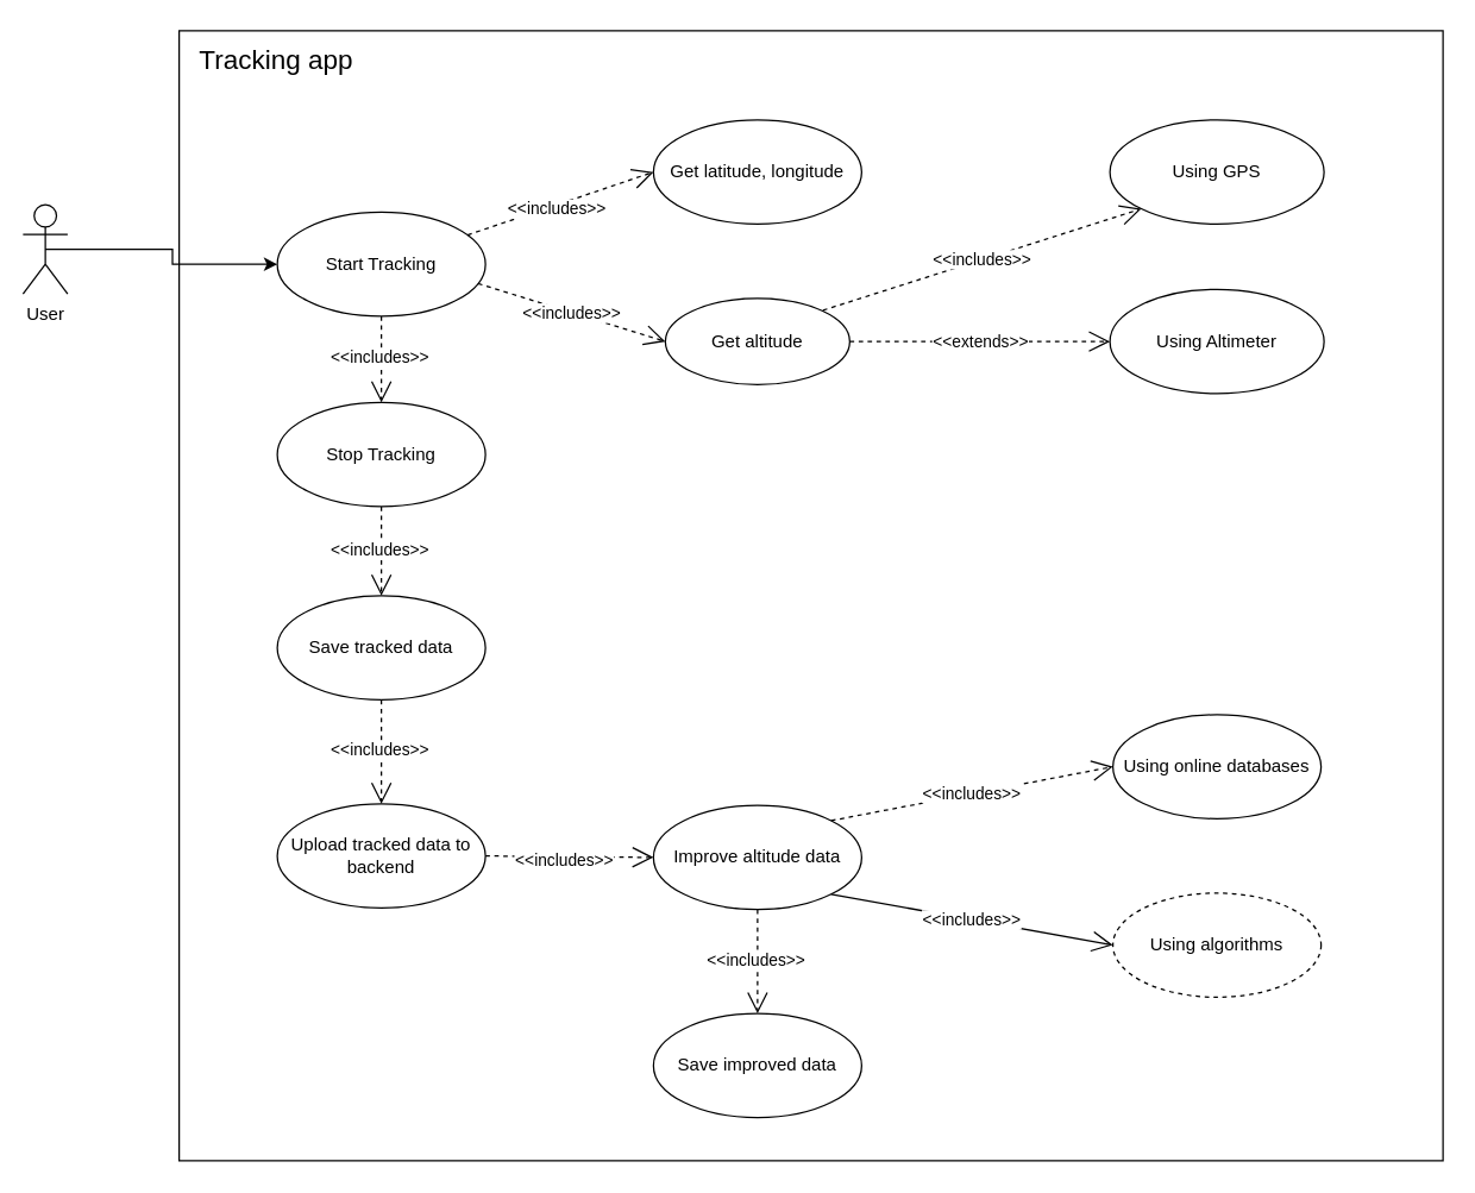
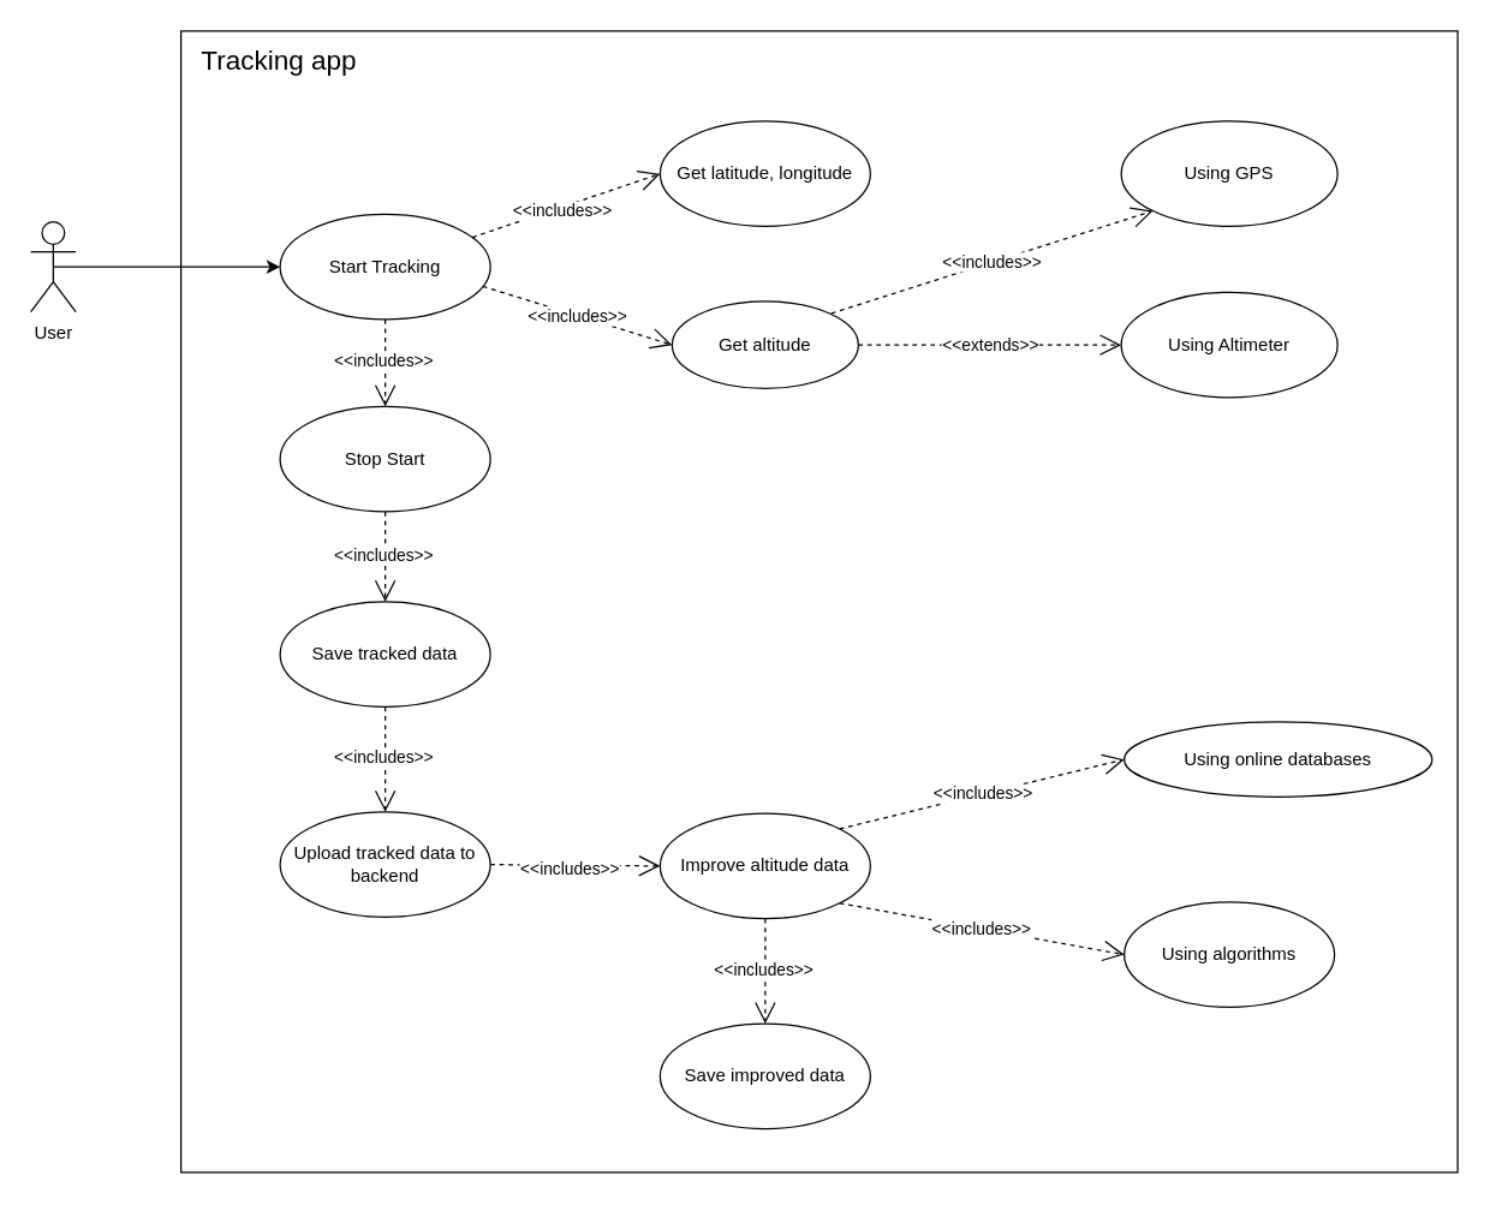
  <mxCell id="0" />
  <mxCell id="1" parent="0" />
  <mxCell id="2" value="" style="rounded=0;whiteSpace=wrap;html=1;movable=0;resizable=0;rotatable=0;deletable=0;editable=0;locked=1;connectable=0;" vertex="1" parent="1"><mxGeometry x="120" y="20" width="850" height="760" as="geometry" /></mxCell>
  <mxCell id="3" style="edgeStyle=orthogonalEdgeStyle;rounded=0;orthogonalLoop=1;jettySize=auto;html=1;exitX=0.5;exitY=0.5;exitDx=0;exitDy=0;exitPerimeter=0;entryX=0;entryY=0.5;entryDx=0;entryDy=0;" edge="1" parent="1" source="4" target="5"><mxGeometry relative="1" as="geometry" /></mxCell>
- <mxCell id="4" value="User" style="shape=umlActor;verticalLabelPosition=bottom;verticalAlign=top;html=1;" vertex="1" parent="1"><mxGeometry x="15" y="137" width="30" height="60" as="geometry" /></mxCell>
+ <mxCell id="4" value="User" style="shape=umlActor;verticalLabelPosition=bottom;verticalAlign=top;html=1;" vertex="1" parent="1"><mxGeometry x="20" y="147" width="30" height="60" as="geometry" /></mxCell>
  <mxCell id="5" value="Start Tracking" style="ellipse;whiteSpace=wrap;html=1;" vertex="1" parent="1"><mxGeometry x="186" y="142" width="140" height="70" as="geometry" /></mxCell>
  <mxCell id="6" value="&amp;lt;&amp;lt;extends&amp;gt;&amp;gt;" style="endArrow=open;endSize=12;dashed=1;html=1;rounded=0;entryX=0;entryY=0.5;entryDx=0;entryDy=0;exitX=1;exitY=0.5;exitDx=0;exitDy=0;" edge="1" parent="1" source="8" target="11"><mxGeometry width="160" relative="1" as="geometry"><mxPoint x="536" y="366" as="sourcePoint" /><mxPoint x="650.957" y="341.999" as="targetPoint" /></mxGeometry></mxCell>
  <mxCell id="7" value="Get latitude, longitude" style="ellipse;whiteSpace=wrap;html=1;" vertex="1" parent="1"><mxGeometry x="439" y="80" width="140" height="70" as="geometry" /></mxCell>
  <mxCell id="8" value="Get altitude" style="ellipse;whiteSpace=wrap;html=1;" vertex="1" parent="1"><mxGeometry x="447" y="200" width="124" height="58" as="geometry" /></mxCell>
  <mxCell id="9" value="&amp;lt;&amp;lt;includes&amp;gt;&amp;gt;" style="endArrow=open;endSize=12;dashed=1;html=1;rounded=0;entryX=0;entryY=0.5;entryDx=0;entryDy=0;" edge="1" parent="1" target="8"><mxGeometry x="0.004" width="160" relative="1" as="geometry"><mxPoint x="321" y="190" as="sourcePoint" /><mxPoint x="486" y="62" as="targetPoint" /><mxPoint as="offset" /></mxGeometry></mxCell>
  <mxCell id="10" value="&lt;font style=&quot;font-size: 18px;&quot;&gt;Tracking app&lt;/font&gt;" style="text;html=1;align=center;verticalAlign=middle;resizable=0;points=[];autosize=1;strokeColor=none;fillColor=none;" vertex="1" parent="1"><mxGeometry x="120" y="20" width="130" height="40" as="geometry" /></mxCell>
  <mxCell id="11" value="Using Altimeter" style="ellipse;whiteSpace=wrap;html=1;" vertex="1" parent="1"><mxGeometry x="746" y="194" width="144" height="70" as="geometry" /></mxCell>
  <mxCell id="12" value="Using GPS" style="ellipse;whiteSpace=wrap;html=1;" vertex="1" parent="1"><mxGeometry x="746" y="80" width="144" height="70" as="geometry" /></mxCell>
  <mxCell id="13" value="" style="endArrow=open;endSize=12;dashed=1;html=1;rounded=0;entryX=0;entryY=0.5;entryDx=0;entryDy=0;" edge="1" parent="1" source="5" target="7"><mxGeometry x="-1" y="307" width="160" relative="1" as="geometry"><mxPoint x="336" y="154" as="sourcePoint" /><mxPoint x="400" y="142" as="targetPoint" /><mxPoint x="-216" y="161" as="offset" /></mxGeometry></mxCell>
  <mxCell id="14" value="&amp;lt;&amp;lt;includes&amp;gt;&amp;gt;" style="edgeLabel;html=1;align=center;verticalAlign=middle;resizable=0;points=[];" vertex="1" connectable="0" parent="13"><mxGeometry x="-0.062" y="-2" relative="1" as="geometry"><mxPoint as="offset" /></mxGeometry></mxCell>
  <mxCell id="15" value="Save tracked data" style="ellipse;whiteSpace=wrap;html=1;" vertex="1" parent="1"><mxGeometry x="186" y="400" width="140" height="70" as="geometry" /></mxCell>
  <mxCell id="16" value="Improve altitude data" style="ellipse;whiteSpace=wrap;html=1;" vertex="1" parent="1"><mxGeometry x="439" y="541" width="140" height="70" as="geometry" /></mxCell>
- <mxCell id="17" value="Using online databases" style="ellipse;whiteSpace=wrap;html=1;" vertex="1" parent="1"><mxGeometry x="748" y="480" width="140" height="70" as="geometry" /></mxCell>
- <mxCell id="18" value="Using algorithms" style="ellipse;whiteSpace=wrap;html=1;dashed=1;" vertex="1" parent="1"><mxGeometry x="748" y="600" width="140" height="70" as="geometry" /></mxCell>
+ <mxCell id="17" value="Using online databases" style="ellipse;whiteSpace=wrap;html=1;" vertex="1" parent="1"><mxGeometry x="748" y="480" width="205" height="50" as="geometry" /></mxCell>
+ <mxCell id="18" value="Using algorithms" style="ellipse;whiteSpace=wrap;html=1;" vertex="1" parent="1"><mxGeometry x="748" y="600" width="140" height="70" as="geometry" /></mxCell>
  <mxCell id="19" value="Save improved data" style="ellipse;whiteSpace=wrap;html=1;" vertex="1" parent="1"><mxGeometry x="439" y="681" width="140" height="70" as="geometry" /></mxCell>
  <mxCell id="20" value="&amp;lt;&amp;lt;includes&amp;gt;&amp;gt;" style="endArrow=open;endSize=12;dashed=1;html=1;rounded=0;exitX=1;exitY=0;exitDx=0;exitDy=0;entryX=0;entryY=0.5;entryDx=0;entryDy=0;" edge="1" parent="1" source="16" target="17"><mxGeometry width="160" relative="1" as="geometry"><mxPoint x="569.2" y="581" as="sourcePoint" /><mxPoint x="699" y="585.98" as="targetPoint" /></mxGeometry></mxCell>
- <mxCell id="21" value="&amp;lt;&amp;lt;includes&amp;gt;&amp;gt;" style="endArrow=open;endSize=12;dashed=0;html=1;rounded=0;exitX=1;exitY=1;exitDx=0;exitDy=0;entryX=0;entryY=0.5;entryDx=0;entryDy=0;" edge="1" parent="1" source="16" target="18"><mxGeometry width="160" relative="1" as="geometry"><mxPoint x="581" y="572" as="sourcePoint" /><mxPoint x="693" y="532" as="targetPoint" /></mxGeometry></mxCell>
+ <mxCell id="21" value="&amp;lt;&amp;lt;includes&amp;gt;&amp;gt;" style="endArrow=open;endSize=12;dashed=1;html=1;rounded=0;exitX=1;exitY=1;exitDx=0;exitDy=0;entryX=0;entryY=0.5;entryDx=0;entryDy=0;" edge="1" parent="1" source="16" target="18"><mxGeometry width="160" relative="1" as="geometry"><mxPoint x="581" y="572" as="sourcePoint" /><mxPoint x="693" y="532" as="targetPoint" /></mxGeometry></mxCell>
  <mxCell id="22" value="" style="endArrow=open;endSize=12;dashed=1;html=1;rounded=0;exitX=0.5;exitY=1;exitDx=0;exitDy=0;entryX=0.5;entryY=0;entryDx=0;entryDy=0;" edge="1" parent="1" source="5" target="32"><mxGeometry x="-1" y="307" width="160" relative="1" as="geometry"><mxPoint x="300" y="289" as="sourcePoint" /><mxPoint x="420" y="265" as="targetPoint" /><mxPoint x="-216" y="161" as="offset" /></mxGeometry></mxCell>
  <mxCell id="23" value="&amp;lt;&amp;lt;includes&amp;gt;&amp;gt;" style="edgeLabel;html=1;align=center;verticalAlign=middle;resizable=0;points=[];" vertex="1" connectable="0" parent="22"><mxGeometry x="-0.062" y="-2" relative="1" as="geometry"><mxPoint as="offset" /></mxGeometry></mxCell>
  <mxCell id="24" value="" style="endArrow=open;endSize=12;dashed=1;html=1;rounded=0;exitX=0.5;exitY=1;exitDx=0;exitDy=0;entryX=0.5;entryY=0;entryDx=0;entryDy=0;" edge="1" parent="1" source="15" target="29"><mxGeometry x="-1" y="307" width="160" relative="1" as="geometry"><mxPoint x="250" y="470" as="sourcePoint" /><mxPoint x="250" y="548" as="targetPoint" /><mxPoint x="-216" y="161" as="offset" /></mxGeometry></mxCell>
  <mxCell id="25" value="&amp;lt;&amp;lt;includes&amp;gt;&amp;gt;" style="edgeLabel;html=1;align=center;verticalAlign=middle;resizable=0;points=[];" vertex="1" connectable="0" parent="24"><mxGeometry x="-0.062" y="-2" relative="1" as="geometry"><mxPoint as="offset" /></mxGeometry></mxCell>
  <mxCell id="26" value="" style="endArrow=open;endSize=12;dashed=1;html=1;rounded=0;exitX=0.5;exitY=1;exitDx=0;exitDy=0;entryX=0.5;entryY=0;entryDx=0;entryDy=0;" edge="1" parent="1" source="16" target="19"><mxGeometry x="-1" y="307" width="160" relative="1" as="geometry"><mxPoint x="519" y="480" as="sourcePoint" /><mxPoint x="519" y="551" as="targetPoint" /><mxPoint x="-216" y="161" as="offset" /></mxGeometry></mxCell>
  <mxCell id="27" value="&amp;lt;&amp;lt;includes&amp;gt;&amp;gt;" style="edgeLabel;html=1;align=center;verticalAlign=middle;resizable=0;points=[];" vertex="1" connectable="0" parent="26"><mxGeometry x="-0.062" y="-2" relative="1" as="geometry"><mxPoint as="offset" /></mxGeometry></mxCell>
  <mxCell id="28" value="&amp;lt;&amp;lt;includes&amp;gt;&amp;gt;" style="endArrow=open;endSize=12;dashed=1;html=1;rounded=0;entryX=0;entryY=1;entryDx=0;entryDy=0;" edge="1" parent="1" target="12"><mxGeometry width="160" relative="1" as="geometry"><mxPoint x="553" y="208" as="sourcePoint" /><mxPoint x="756" y="115" as="targetPoint" /></mxGeometry></mxCell>
  <mxCell id="29" value="Upload tracked data to backend" style="ellipse;whiteSpace=wrap;html=1;" vertex="1" parent="1"><mxGeometry x="186" y="540" width="140" height="70" as="geometry" /></mxCell>
  <mxCell id="30" value="" style="endArrow=open;endSize=12;dashed=1;html=1;rounded=0;exitX=1;exitY=0.5;exitDx=0;exitDy=0;entryX=0;entryY=0.5;entryDx=0;entryDy=0;" edge="1" parent="1" source="29" target="16"><mxGeometry x="-1" y="307" width="160" relative="1" as="geometry"><mxPoint x="320" y="555" as="sourcePoint" /><mxPoint x="260" y="530" as="targetPoint" /><mxPoint x="-216" y="161" as="offset" /></mxGeometry></mxCell>
  <mxCell id="31" value="&amp;lt;&amp;lt;includes&amp;gt;&amp;gt;" style="edgeLabel;html=1;align=center;verticalAlign=middle;resizable=0;points=[];" vertex="1" connectable="0" parent="30"><mxGeometry x="-0.062" y="-2" relative="1" as="geometry"><mxPoint as="offset" /></mxGeometry></mxCell>
- <mxCell id="32" value="Stop Tracking" style="ellipse;whiteSpace=wrap;html=1;" vertex="1" parent="1"><mxGeometry x="186" y="270" width="140" height="70" as="geometry" /></mxCell>
+ <mxCell id="32" value="Stop Start" style="ellipse;whiteSpace=wrap;html=1;" vertex="1" parent="1"><mxGeometry x="186" y="270" width="140" height="70" as="geometry" /></mxCell>
  <mxCell id="33" value="" style="endArrow=open;endSize=12;dashed=1;html=1;rounded=0;exitX=0.5;exitY=1;exitDx=0;exitDy=0;entryX=0.5;entryY=0;entryDx=0;entryDy=0;" edge="1" parent="1" source="32" target="15"><mxGeometry x="-1" y="307" width="160" relative="1" as="geometry"><mxPoint x="266" y="222" as="sourcePoint" /><mxPoint x="266" y="280" as="targetPoint" /><mxPoint x="-216" y="161" as="offset" /></mxGeometry></mxCell>
  <mxCell id="34" value="&amp;lt;&amp;lt;includes&amp;gt;&amp;gt;" style="edgeLabel;html=1;align=center;verticalAlign=middle;resizable=0;points=[];" vertex="1" connectable="0" parent="33"><mxGeometry x="-0.062" y="-2" relative="1" as="geometry"><mxPoint as="offset" /></mxGeometry></mxCell>
